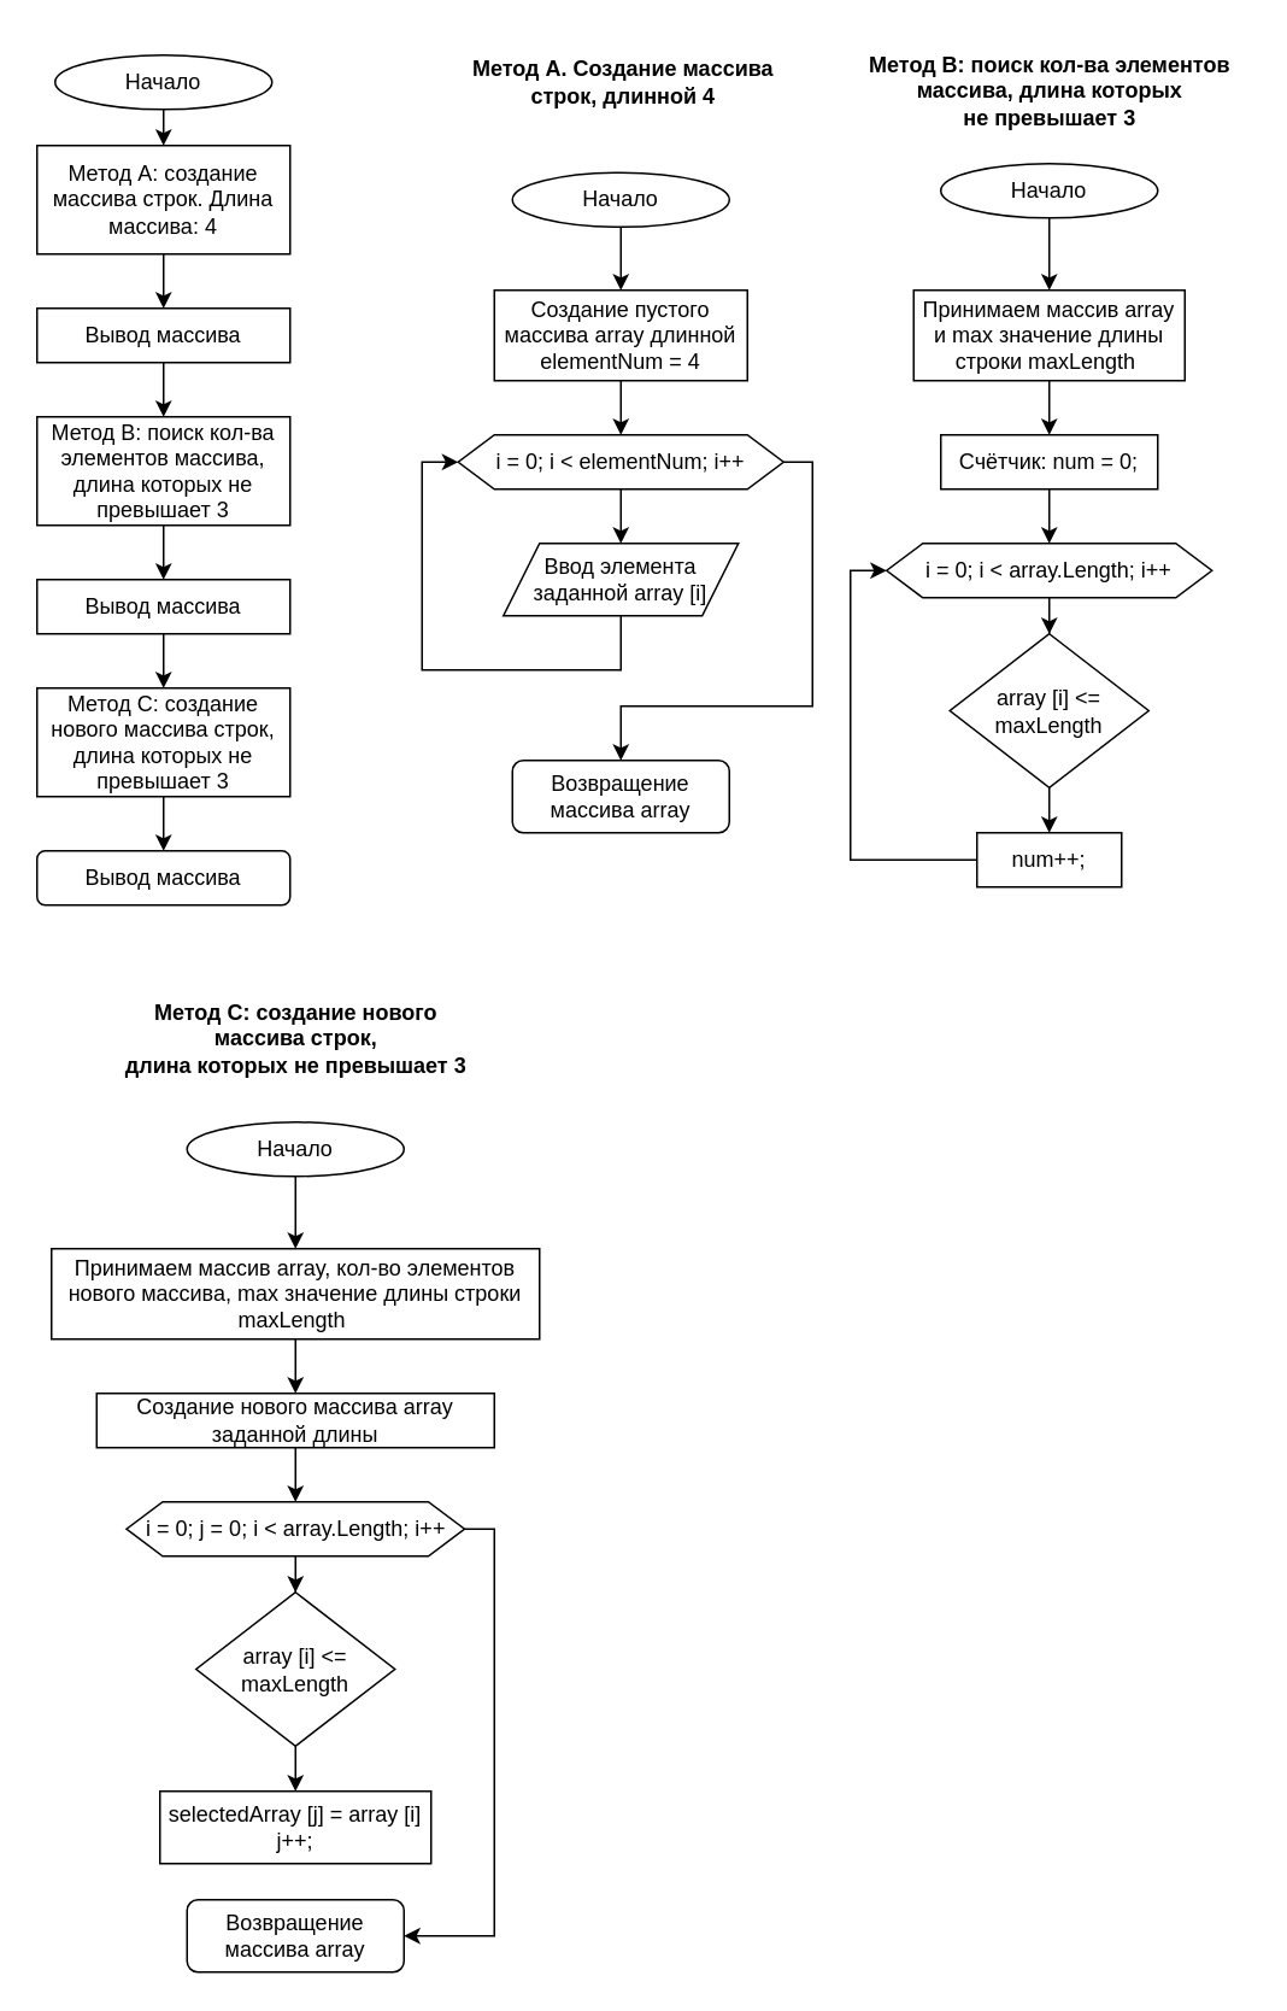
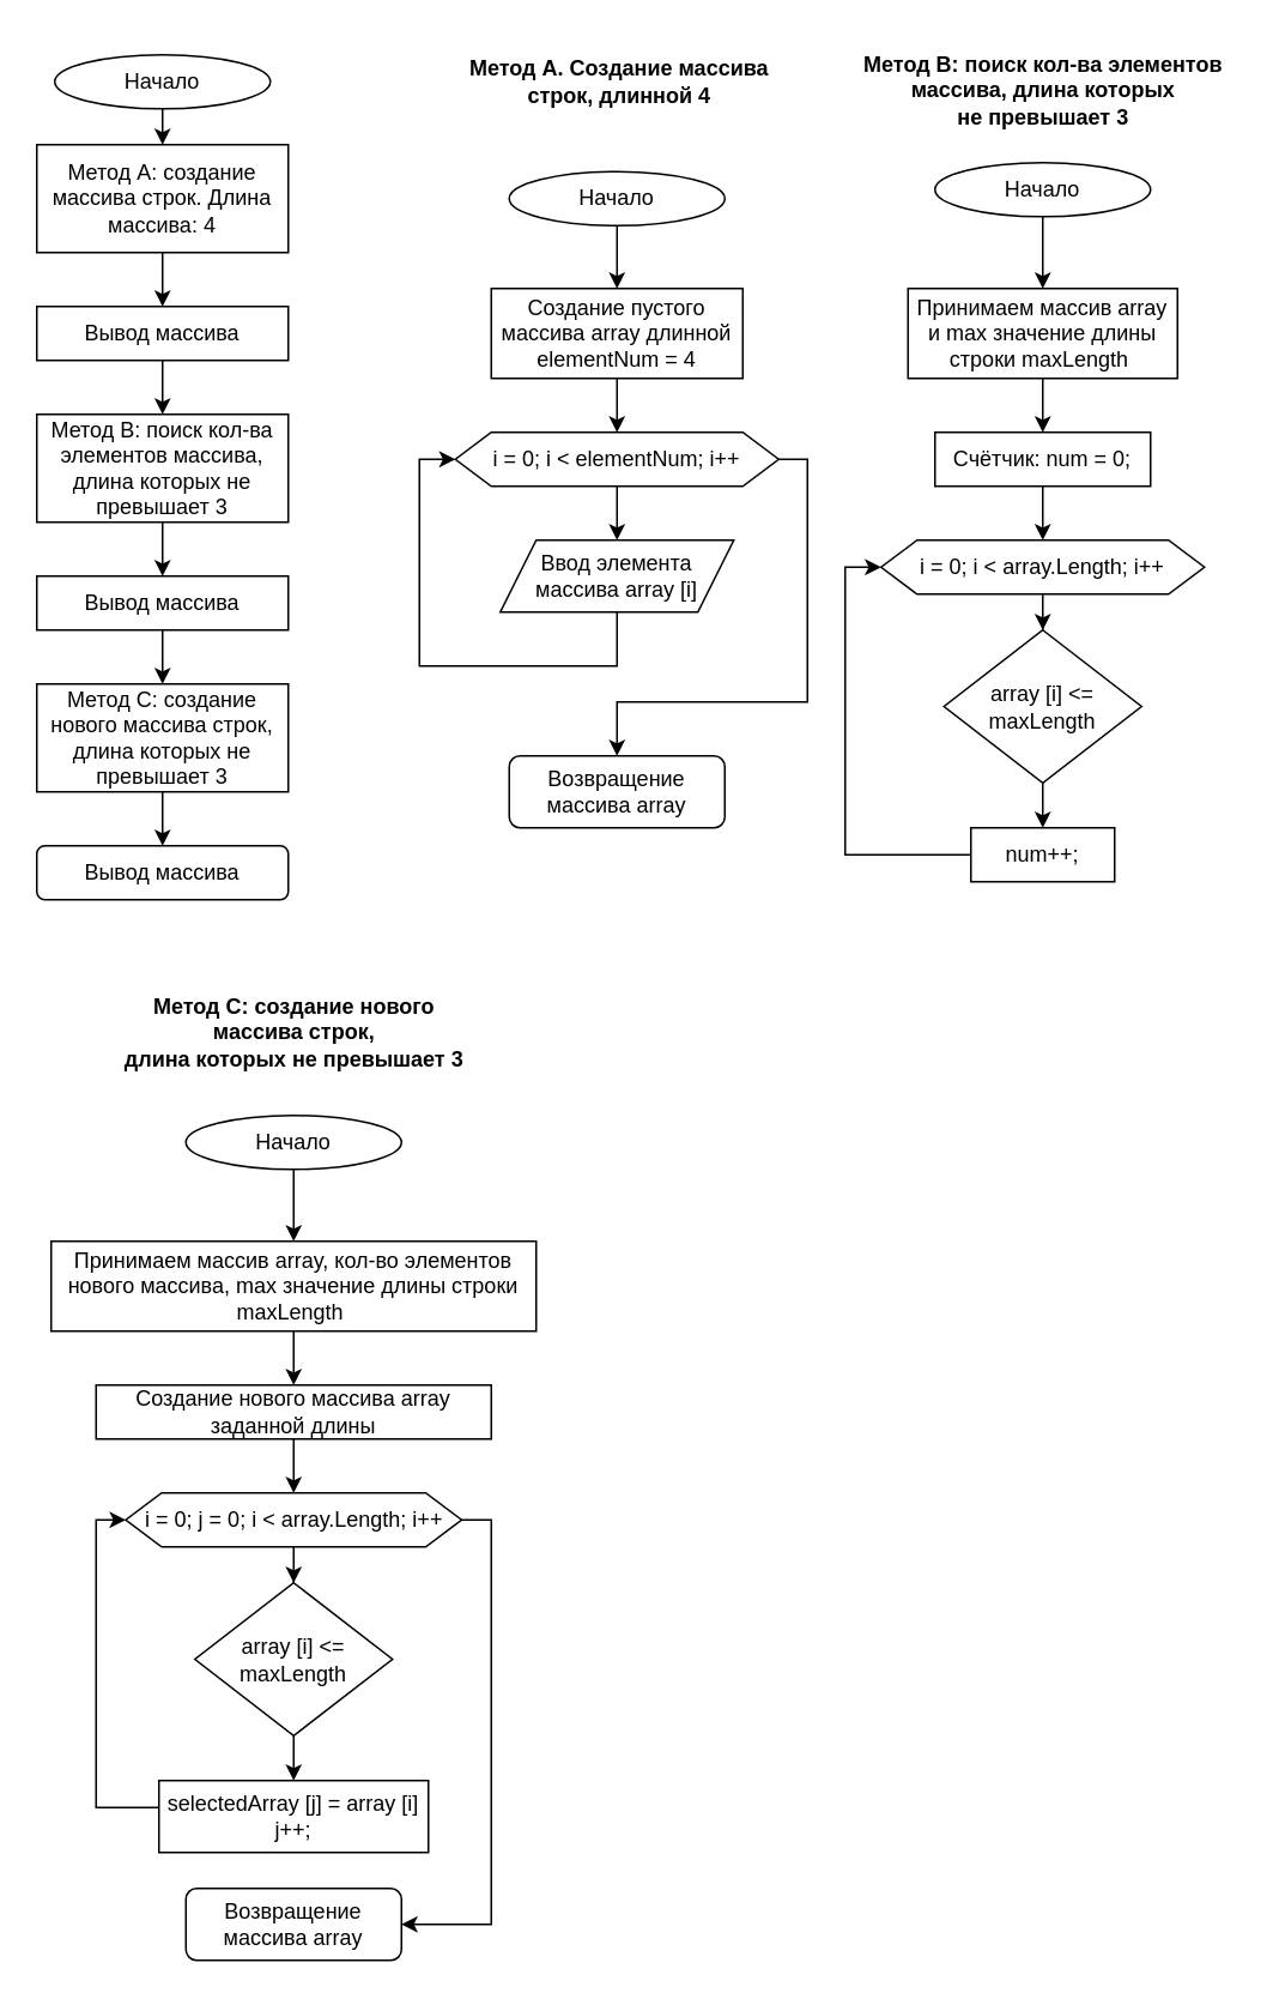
  <mxCell id="0" />
  <mxCell id="1" parent="0" />
  <mxCell id="2" style="edgeStyle=orthogonalEdgeStyle;rounded=0;orthogonalLoop=1;jettySize=auto;html=1;exitX=0.5;exitY=1;exitDx=0;exitDy=0;entryX=0.5;entryY=0;entryDx=0;entryDy=0;" parent="1" source="3" target="11" edge="1"><mxGeometry relative="1" as="geometry" /></mxCell>
  <mxCell id="3" value="Начало" style="ellipse;whiteSpace=wrap;html=1;" parent="1" vertex="1"><mxGeometry x="30" y="30" width="120" height="30" as="geometry" /></mxCell>
  <mxCell id="4" style="edgeStyle=orthogonalEdgeStyle;rounded=0;orthogonalLoop=1;jettySize=auto;html=1;entryX=0;entryY=0.5;entryDx=0;entryDy=0;" parent="1" source="5" target="21" edge="1"><mxGeometry relative="1" as="geometry"><Array as="points"><mxPoint x="343" y="370" /><mxPoint x="233" y="370" /><mxPoint x="233" y="255" /></Array></mxGeometry></mxCell>
- <mxCell id="5" value="Ввод элемента заданной array [i]" style="shape=parallelogram;perimeter=parallelogramPerimeter;whiteSpace=wrap;html=1;fixedSize=1;" parent="1" vertex="1"><mxGeometry x="278" y="300" width="130" height="40" as="geometry" /></mxCell>
+ <mxCell id="5" value="Ввод элемента массива array [i]" style="shape=parallelogram;perimeter=parallelogramPerimeter;whiteSpace=wrap;html=1;fixedSize=1;" parent="1" vertex="1"><mxGeometry x="278" y="300" width="130" height="40" as="geometry" /></mxCell>
  <mxCell id="6" value="" style="edgeStyle=orthogonalEdgeStyle;rounded=0;orthogonalLoop=1;jettySize=auto;html=1;" parent="1" source="7" target="15" edge="1"><mxGeometry relative="1" as="geometry" /></mxCell>
  <mxCell id="7" value="Метод B: поиск кол-ва элементов массива, длина которых не превышает 3" style="rounded=0;whiteSpace=wrap;html=1;" parent="1" vertex="1"><mxGeometry x="20" y="230" width="140" height="60" as="geometry" /></mxCell>
  <mxCell id="8" value="" style="edgeStyle=orthogonalEdgeStyle;rounded=0;orthogonalLoop=1;jettySize=auto;html=1;" parent="1" source="9" target="16" edge="1"><mxGeometry relative="1" as="geometry" /></mxCell>
  <mxCell id="9" value="Метод C: создание нового массива строк, длина которых не превышает 3" style="rounded=0;whiteSpace=wrap;html=1;" parent="1" vertex="1"><mxGeometry x="20" y="380" width="140" height="60" as="geometry" /></mxCell>
  <mxCell id="10" value="" style="edgeStyle=orthogonalEdgeStyle;rounded=0;orthogonalLoop=1;jettySize=auto;html=1;" parent="1" source="11" target="13" edge="1"><mxGeometry relative="1" as="geometry" /></mxCell>
  <mxCell id="11" value="Метод А: создание массива строк. Длина массива: 4" style="rounded=0;whiteSpace=wrap;html=1;" parent="1" vertex="1"><mxGeometry x="20" y="80" width="140" height="60" as="geometry" /></mxCell>
  <mxCell id="12" value="" style="edgeStyle=orthogonalEdgeStyle;rounded=0;orthogonalLoop=1;jettySize=auto;html=1;" parent="1" source="13" target="7" edge="1"><mxGeometry relative="1" as="geometry" /></mxCell>
  <mxCell id="13" value="Вывод массива" style="rounded=0;whiteSpace=wrap;html=1;" parent="1" vertex="1"><mxGeometry x="20" y="170" width="140" height="30" as="geometry" /></mxCell>
  <mxCell id="14" value="" style="edgeStyle=orthogonalEdgeStyle;rounded=0;orthogonalLoop=1;jettySize=auto;html=1;" parent="1" source="15" target="9" edge="1"><mxGeometry relative="1" as="geometry" /></mxCell>
  <mxCell id="15" value="Вывод массива" style="rounded=0;whiteSpace=wrap;html=1;" parent="1" vertex="1"><mxGeometry x="20" y="320" width="140" height="30" as="geometry" /></mxCell>
  <mxCell id="16" value="Вывод массива" style="rounded=1;whiteSpace=wrap;html=1;" parent="1" vertex="1"><mxGeometry x="20" y="470" width="140" height="30" as="geometry" /></mxCell>
  <mxCell id="17" value="" style="edgeStyle=orthogonalEdgeStyle;rounded=0;orthogonalLoop=1;jettySize=auto;html=1;" parent="1" source="18" target="23" edge="1"><mxGeometry relative="1" as="geometry" /></mxCell>
  <mxCell id="18" value="Начало" style="ellipse;whiteSpace=wrap;html=1;" parent="1" vertex="1"><mxGeometry x="283" y="95" width="120" height="30" as="geometry" /></mxCell>
  <mxCell id="19" value="" style="edgeStyle=orthogonalEdgeStyle;rounded=0;orthogonalLoop=1;jettySize=auto;html=1;" parent="1" source="21" target="5" edge="1"><mxGeometry relative="1" as="geometry" /></mxCell>
  <mxCell id="20" style="edgeStyle=orthogonalEdgeStyle;rounded=0;orthogonalLoop=1;jettySize=auto;html=1;exitX=1;exitY=0.5;exitDx=0;exitDy=0;entryX=0.5;entryY=0;entryDx=0;entryDy=0;entryPerimeter=0;" parent="1" source="21" target="24" edge="1"><mxGeometry relative="1" as="geometry"><mxPoint x="343" y="410" as="targetPoint" /><Array as="points"><mxPoint x="449" y="255" /><mxPoint x="449" y="390" /><mxPoint x="343" y="390" /></Array></mxGeometry></mxCell>
  <mxCell id="21" value="i = 0; i &amp;lt; elementNum; i++" style="shape=hexagon;perimeter=hexagonPerimeter2;whiteSpace=wrap;html=1;fixedSize=1;" parent="1" vertex="1"><mxGeometry x="253" y="240" width="180" height="30" as="geometry" /></mxCell>
  <mxCell id="22" value="" style="edgeStyle=orthogonalEdgeStyle;rounded=0;orthogonalLoop=1;jettySize=auto;html=1;" parent="1" source="23" target="21" edge="1"><mxGeometry relative="1" as="geometry" /></mxCell>
  <mxCell id="23" value="Создание пустого массива array длинной elementNum = 4" style="rounded=0;whiteSpace=wrap;html=1;" parent="1" vertex="1"><mxGeometry x="273" y="160" width="140" height="50" as="geometry" /></mxCell>
  <mxCell id="24" value="Возвращение массива array" style="rounded=1;whiteSpace=wrap;html=1;" parent="1" vertex="1"><mxGeometry x="283" y="420" width="120" height="40" as="geometry" /></mxCell>
  <mxCell id="25" value="&lt;b&gt;Метод А. Создание массива &lt;br&gt;строк, длинной 4&lt;/b&gt;" style="text;html=1;align=center;verticalAlign=middle;resizable=0;points=[];autosize=1;strokeColor=none;fillColor=none;" parent="1" vertex="1"><mxGeometry x="249" y="25" width="190" height="40" as="geometry" /></mxCell>
  <mxCell id="26" value="&lt;b&gt;Метод B: поиск кол-ва элементов &lt;br&gt;массива, длина которых &lt;br&gt;не превышает 3&lt;/b&gt;" style="text;html=1;align=center;verticalAlign=middle;resizable=0;points=[];autosize=1;strokeColor=none;fillColor=none;" parent="1" vertex="1"><mxGeometry x="470" width="220" height="60" as="geometry" y="20" /></mxCell>
  <mxCell id="27" value="" style="edgeStyle=orthogonalEdgeStyle;rounded=0;orthogonalLoop=1;jettySize=auto;html=1;" edge="1" parent="1" source="28" target="30"><mxGeometry relative="1" as="geometry" /></mxCell>
  <mxCell id="28" value="Начало" style="ellipse;whiteSpace=wrap;html=1;" parent="1" vertex="1"><mxGeometry x="520" y="90" width="120" height="30" as="geometry" /></mxCell>
  <mxCell id="29" value="" style="edgeStyle=orthogonalEdgeStyle;rounded=0;orthogonalLoop=1;jettySize=auto;html=1;" edge="1" parent="1" source="30" target="38"><mxGeometry relative="1" as="geometry" /></mxCell>
  <mxCell id="30" value="Принимаем массив array и max значение длины строки maxLength&amp;nbsp;" style="rounded=0;whiteSpace=wrap;html=1;" parent="1" vertex="1"><mxGeometry x="505" y="160" width="150" height="50" as="geometry" /></mxCell>
  <mxCell id="31" value="" style="edgeStyle=orthogonalEdgeStyle;rounded=0;orthogonalLoop=1;jettySize=auto;html=1;" edge="1" parent="1" source="32" target="34"><mxGeometry relative="1" as="geometry" /></mxCell>
  <mxCell id="32" value="i = 0; i &amp;lt; array.Length; i++" style="shape=hexagon;perimeter=hexagonPerimeter2;whiteSpace=wrap;html=1;fixedSize=1;" parent="1" vertex="1"><mxGeometry x="490" y="300" width="180" height="30" as="geometry" /></mxCell>
  <mxCell id="33" value="" style="edgeStyle=orthogonalEdgeStyle;rounded=0;orthogonalLoop=1;jettySize=auto;html=1;" edge="1" parent="1" source="34" target="36"><mxGeometry relative="1" as="geometry" /></mxCell>
  <mxCell id="34" value="array [i] &amp;lt;= maxLength" style="rhombus;whiteSpace=wrap;html=1;" parent="1" vertex="1"><mxGeometry x="525" y="350" width="110" height="85" as="geometry" /></mxCell>
  <mxCell id="35" style="edgeStyle=orthogonalEdgeStyle;rounded=0;orthogonalLoop=1;jettySize=auto;html=1;entryX=0;entryY=0.5;entryDx=0;entryDy=0;" edge="1" parent="1" source="36" target="32"><mxGeometry relative="1" as="geometry"><Array as="points"><mxPoint x="470" y="475" /><mxPoint x="470" y="315" /></Array></mxGeometry></mxCell>
  <mxCell id="36" value="num++;" style="rounded=0;whiteSpace=wrap;html=1;" parent="1" vertex="1"><mxGeometry x="540" y="460" width="80" height="30" as="geometry" /></mxCell>
  <mxCell id="37" value="" style="edgeStyle=orthogonalEdgeStyle;rounded=0;orthogonalLoop=1;jettySize=auto;html=1;" edge="1" parent="1" source="38" target="32"><mxGeometry relative="1" as="geometry" /></mxCell>
  <mxCell id="38" value="Счётчик: num = 0;" style="rounded=0;whiteSpace=wrap;html=1;" parent="1" vertex="1"><mxGeometry x="520" y="240" width="120" height="30" as="geometry" /></mxCell>
  <mxCell id="39" value="" style="edgeStyle=orthogonalEdgeStyle;rounded=0;orthogonalLoop=1;jettySize=auto;html=1;" edge="1" parent="1" source="40" target="42"><mxGeometry relative="1" as="geometry" /></mxCell>
  <mxCell id="40" value="Начало" style="ellipse;whiteSpace=wrap;html=1;" vertex="1" parent="1"><mxGeometry x="103" y="620" width="120" height="30" as="geometry" /></mxCell>
  <mxCell id="41" value="" style="edgeStyle=orthogonalEdgeStyle;rounded=0;orthogonalLoop=1;jettySize=auto;html=1;" edge="1" parent="1" source="42" target="51"><mxGeometry relative="1" as="geometry" /></mxCell>
  <mxCell id="42" value="Принимаем массив array, кол-во элементов нового массива, max значение длины строки maxLength&amp;nbsp;" style="rounded=0;whiteSpace=wrap;html=1;" vertex="1" parent="1"><mxGeometry x="28" y="690" width="270" height="50" as="geometry" /></mxCell>
  <mxCell id="43" value="" style="edgeStyle=orthogonalEdgeStyle;rounded=0;orthogonalLoop=1;jettySize=auto;html=1;" edge="1" parent="1" source="45" target="47"><mxGeometry relative="1" as="geometry" /></mxCell>
  <mxCell id="44" style="edgeStyle=orthogonalEdgeStyle;rounded=0;orthogonalLoop=1;jettySize=auto;html=1;entryX=1;entryY=0.5;entryDx=0;entryDy=0;" edge="1" parent="1" source="45" target="52"><mxGeometry relative="1" as="geometry"><Array as="points"><mxPoint x="273" y="845" /><mxPoint x="273" y="1070" /></Array></mxGeometry></mxCell>
  <mxCell id="45" value="i = 0; j = 0; i &amp;lt; array.Length; i++" style="shape=hexagon;perimeter=hexagonPerimeter2;whiteSpace=wrap;html=1;fixedSize=1;" vertex="1" parent="1"><mxGeometry x="69.5" y="830" width="187" height="30" as="geometry" /></mxCell>
  <mxCell id="46" value="" style="edgeStyle=orthogonalEdgeStyle;rounded=0;orthogonalLoop=1;jettySize=auto;html=1;" edge="1" parent="1" source="47" target="49"><mxGeometry relative="1" as="geometry" /></mxCell>
  <mxCell id="47" value="array [i] &amp;lt;= maxLength" style="rhombus;whiteSpace=wrap;html=1;" vertex="1" parent="1"><mxGeometry x="108" y="880" width="110" height="85" as="geometry" /></mxCell>
+ <mxCell id="48" style="edgeStyle=orthogonalEdgeStyle;rounded=0;orthogonalLoop=1;jettySize=auto;html=1;entryX=0;entryY=0.5;entryDx=0;entryDy=0;" edge="1" parent="1" source="49" target="45"><mxGeometry relative="1" as="geometry"><Array as="points"><mxPoint x="53" y="1005" /><mxPoint x="53" y="845" /></Array></mxGeometry></mxCell>
  <mxCell id="49" value="selectedArray [j] = array [i]&lt;br&gt;j++;" style="rounded=0;whiteSpace=wrap;html=1;" vertex="1" parent="1"><mxGeometry x="88" y="990" width="150" height="40" as="geometry" /></mxCell>
  <mxCell id="50" value="" style="edgeStyle=orthogonalEdgeStyle;rounded=0;orthogonalLoop=1;jettySize=auto;html=1;" edge="1" parent="1" source="51" target="45"><mxGeometry relative="1" as="geometry" /></mxCell>
  <mxCell id="51" value="Создание нового массива array заданной длины" style="rounded=0;whiteSpace=wrap;html=1;" vertex="1" parent="1"><mxGeometry x="53" y="770" width="220" height="30" as="geometry" /></mxCell>
  <mxCell id="52" value="Возвращение массива array" style="rounded=1;whiteSpace=wrap;html=1;" vertex="1" parent="1"><mxGeometry x="103" y="1050" width="120" height="40" as="geometry" /></mxCell>
  <mxCell id="53" value="&lt;b&gt;Метод C: создание нового &lt;br&gt;массива строк, &lt;br&gt;длина которых не превышает 3&lt;/b&gt;" style="text;html=1;align=center;verticalAlign=middle;resizable=0;points=[];autosize=1;strokeColor=none;fillColor=none;" vertex="1" parent="1"><mxGeometry x="58" y="544" width="210" height="60" as="geometry" /></mxCell>
